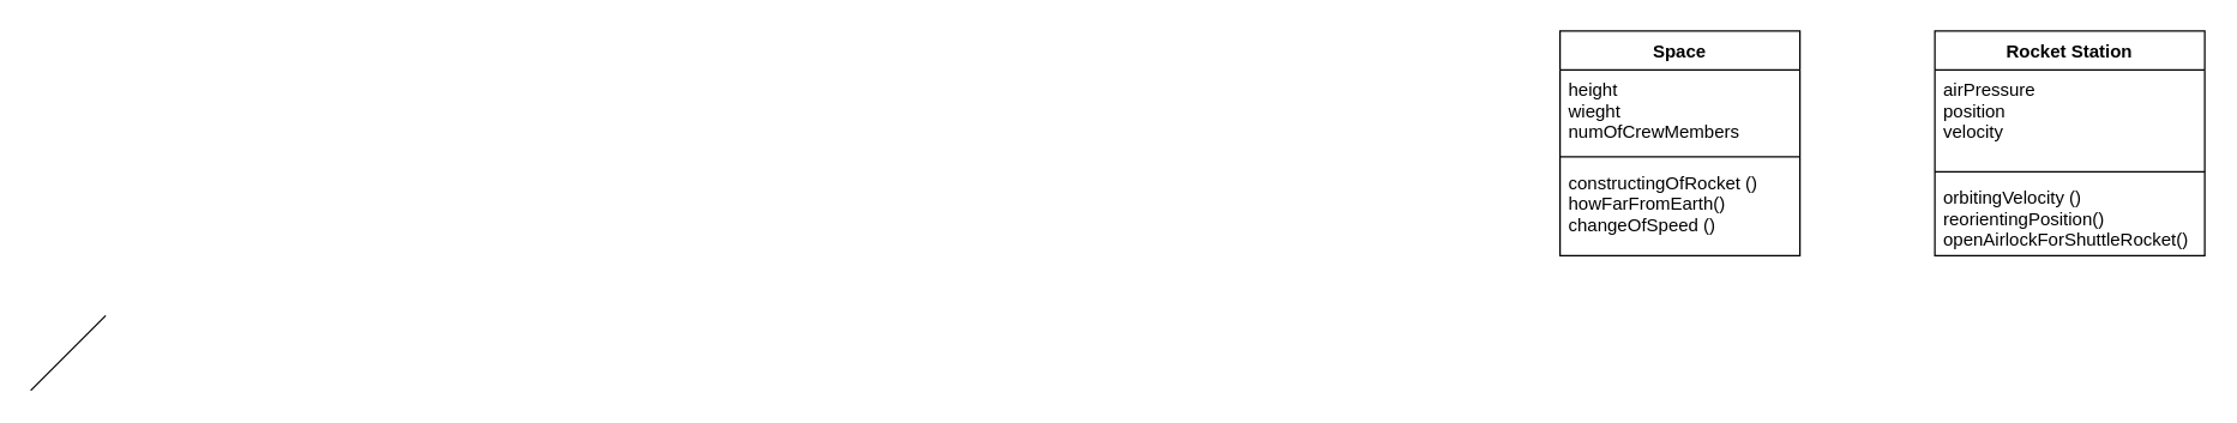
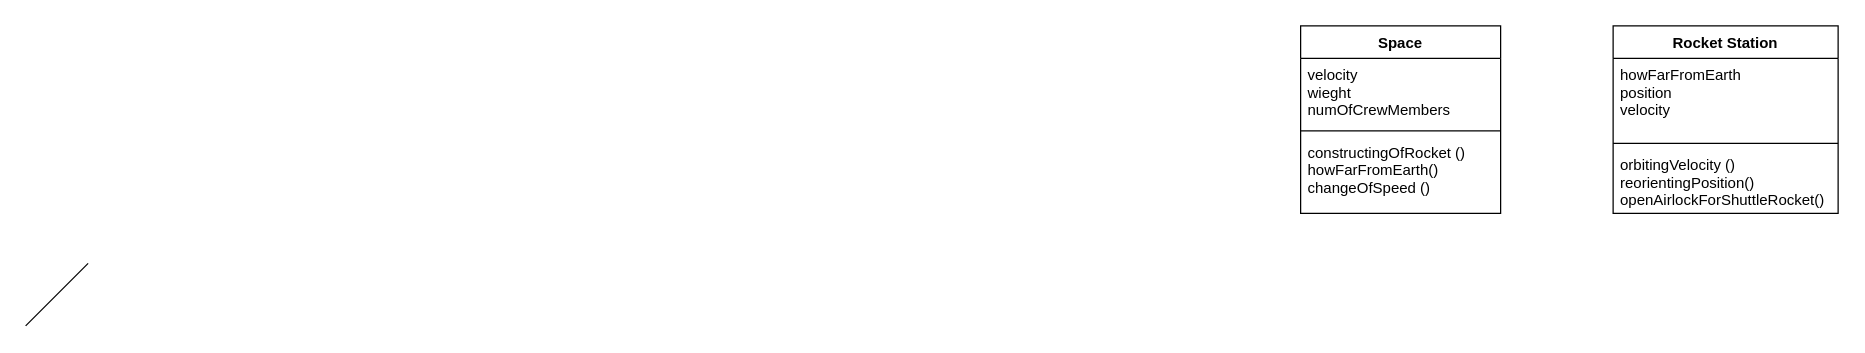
  <mxCell id="0" />
  <mxCell id="1" parent="0" />
  <mxCell id="2" value="" style="endArrow=none;html=1;" edge="1" parent="1"><mxGeometry width="50" height="50" relative="1" as="geometry"><mxPoint x="20" y="260" as="sourcePoint" /><mxPoint x="70" y="210" as="targetPoint" /></mxGeometry></mxCell>
  <mxCell id="3" value="Rocket Station" style="swimlane;fontStyle=1;align=center;verticalAlign=top;childLayout=stackLayout;horizontal=1;startSize=26;horizontalStack=0;resizeParent=1;resizeParentMax=0;resizeLast=0;collapsible=1;marginBottom=0;" vertex="1" parent="1"><mxGeometry x="1290" y="20" width="180" height="150" as="geometry" /></mxCell>
- <mxCell id="4" value="airPressure&#10;position&#10;velocity" style="text;strokeColor=none;fillColor=none;align=left;verticalAlign=top;spacingLeft=4;spacingRight=4;overflow=hidden;rotatable=0;points=[[0,0.5],[1,0.5]];portConstraint=eastwest;" vertex="1" parent="3"><mxGeometry y="26" width="180" height="64" as="geometry" /></mxCell>
+ <mxCell id="4" value="howFarFromEarth&#10;position&#10;velocity" style="text;strokeColor=none;fillColor=none;align=left;verticalAlign=top;spacingLeft=4;spacingRight=4;overflow=hidden;rotatable=0;points=[[0,0.5],[1,0.5]];portConstraint=eastwest;" vertex="1" parent="3"><mxGeometry y="26" width="180" height="64" as="geometry" /></mxCell>
  <mxCell id="5" value="" style="line;strokeWidth=1;fillColor=none;align=left;verticalAlign=middle;spacingTop=-1;spacingLeft=3;spacingRight=3;rotatable=0;labelPosition=right;points=[];portConstraint=eastwest;" vertex="1" parent="3"><mxGeometry y="90" width="180" height="8" as="geometry" /></mxCell>
  <mxCell id="6" value="orbitingVelocity ()&#10;reorientingPosition()&#10;openAirlockForShuttleRocket()" style="text;strokeColor=none;fillColor=none;align=left;verticalAlign=top;spacingLeft=4;spacingRight=4;overflow=hidden;rotatable=0;points=[[0,0.5],[1,0.5]];portConstraint=eastwest;" vertex="1" parent="3"><mxGeometry y="98" width="180" height="52" as="geometry" /></mxCell>
  <mxCell id="7" value="Space" style="swimlane;fontStyle=1;align=center;verticalAlign=top;childLayout=stackLayout;horizontal=1;startSize=26;horizontalStack=0;resizeParent=1;resizeParentMax=0;resizeLast=0;collapsible=1;marginBottom=0;" vertex="1" parent="1"><mxGeometry x="1040" y="20" width="160" height="150" as="geometry" /></mxCell>
- <mxCell id="8" value="height&#10;wieght&#10;numOfCrewMembers" style="text;strokeColor=none;fillColor=none;align=left;verticalAlign=top;spacingLeft=4;spacingRight=4;overflow=hidden;rotatable=0;points=[[0,0.5],[1,0.5]];portConstraint=eastwest;" vertex="1" parent="7"><mxGeometry y="26" width="160" height="54" as="geometry" /></mxCell>
+ <mxCell id="8" value="velocity&#10;wieght&#10;numOfCrewMembers" style="text;strokeColor=none;fillColor=none;align=left;verticalAlign=top;spacingLeft=4;spacingRight=4;overflow=hidden;rotatable=0;points=[[0,0.5],[1,0.5]];portConstraint=eastwest;" vertex="1" parent="7"><mxGeometry y="26" width="160" height="54" as="geometry" /></mxCell>
  <mxCell id="9" value="" style="line;strokeWidth=1;fillColor=none;align=left;verticalAlign=middle;spacingTop=-1;spacingLeft=3;spacingRight=3;rotatable=0;labelPosition=right;points=[];portConstraint=eastwest;" vertex="1" parent="7"><mxGeometry y="80" width="160" height="8" as="geometry" /></mxCell>
  <mxCell id="10" value="constructingOfRocket ()&#10;howFarFromEarth()&#10;changeOfSpeed ()" style="text;strokeColor=none;fillColor=none;align=left;verticalAlign=top;spacingLeft=4;spacingRight=4;overflow=hidden;rotatable=0;points=[[0,0.5],[1,0.5]];portConstraint=eastwest;" vertex="1" parent="7"><mxGeometry y="88" width="160" height="62" as="geometry" /></mxCell>
